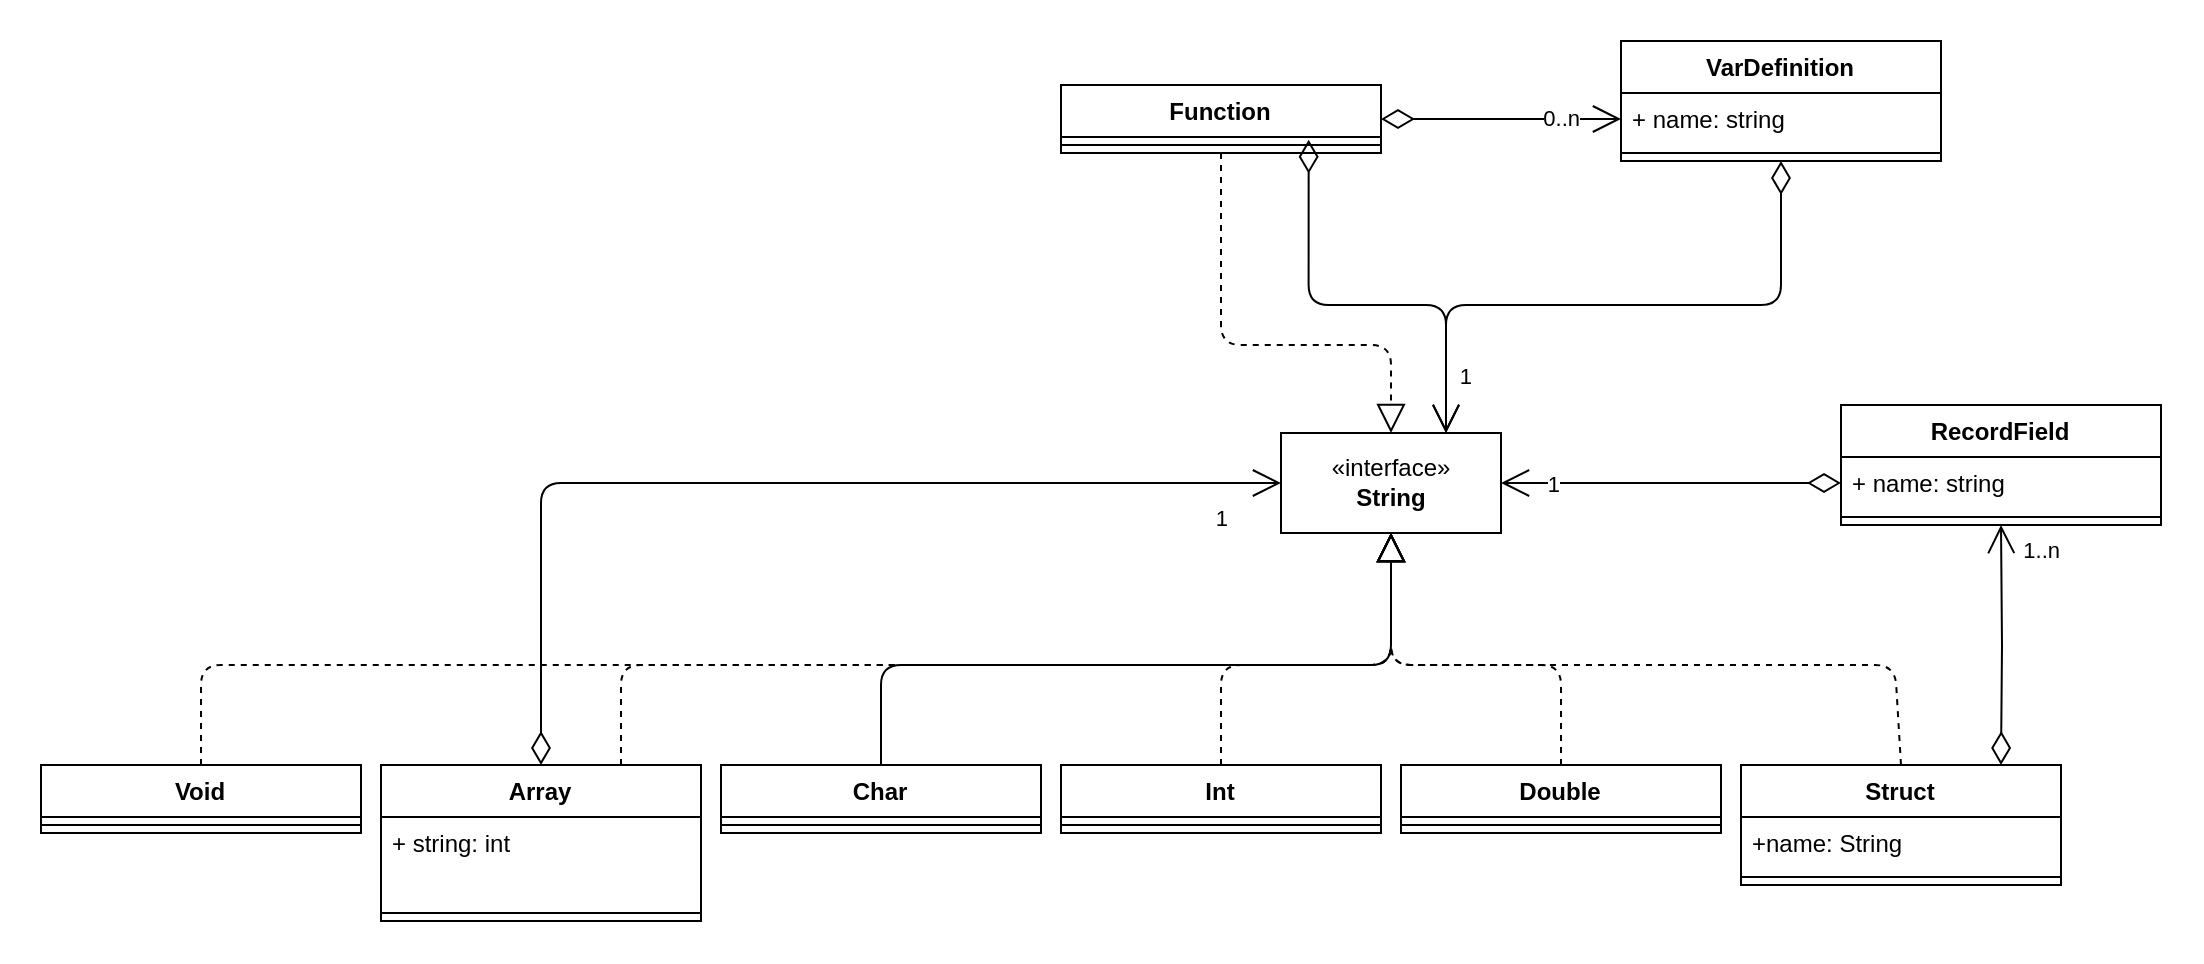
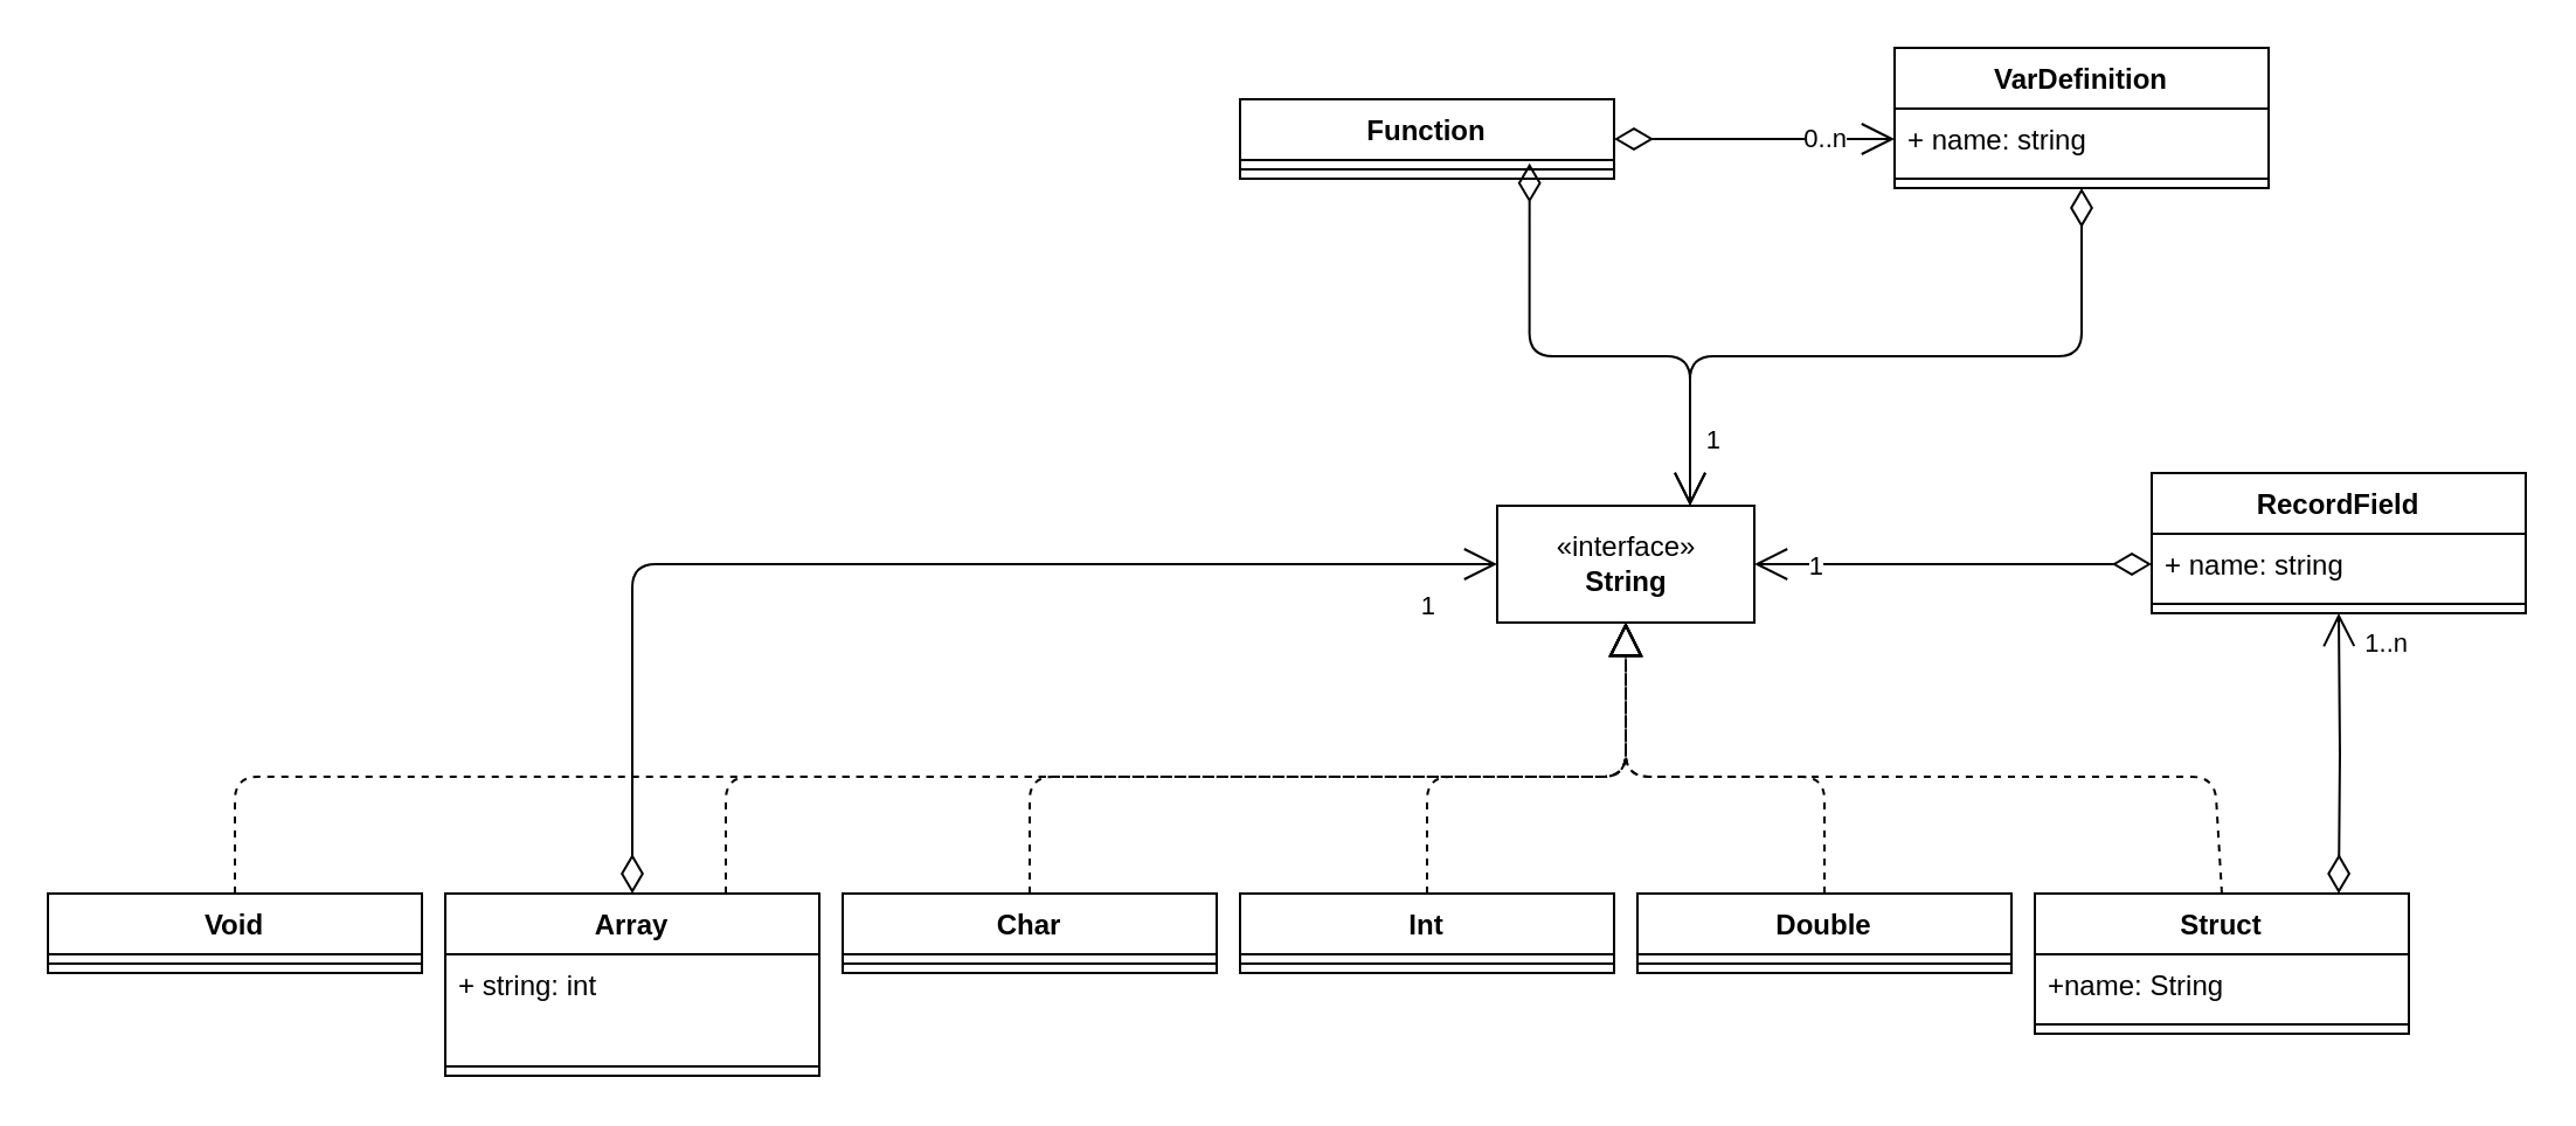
  <mxCell id="0" />
  <mxCell id="1" parent="0" />
  <mxCell id="2" value="«interface»&lt;br&gt;&lt;b&gt;String&lt;/b&gt;" style="html=1;" parent="1" vertex="1"><mxGeometry x="640" y="216" width="110" height="50" as="geometry" /></mxCell>
  <mxCell id="3" value="Int" style="swimlane;fontStyle=1;align=center;verticalAlign=top;childLayout=stackLayout;horizontal=1;startSize=26;horizontalStack=0;resizeParent=1;resizeParentMax=0;resizeLast=0;collapsible=1;marginBottom=0;" parent="1" vertex="1"><mxGeometry x="530" y="382" width="160" height="34" as="geometry"><mxRectangle x="330" y="250" width="50" height="26" as="alternateBounds" /></mxGeometry></mxCell>
  <mxCell id="4" value="" style="line;strokeWidth=1;fillColor=none;align=left;verticalAlign=middle;spacingTop=-1;spacingLeft=3;spacingRight=3;rotatable=0;labelPosition=right;points=[];portConstraint=eastwest;" parent="3" vertex="1"><mxGeometry y="26" width="160" height="8" as="geometry" /></mxCell>
  <mxCell id="5" value="Char" style="swimlane;fontStyle=1;align=center;verticalAlign=top;childLayout=stackLayout;horizontal=1;startSize=26;horizontalStack=0;resizeParent=1;resizeParentMax=0;resizeLast=0;collapsible=1;marginBottom=0;" parent="1" vertex="1"><mxGeometry x="360" y="382" width="160" height="34" as="geometry" /></mxCell>
  <mxCell id="6" value="" style="line;strokeWidth=1;fillColor=none;align=left;verticalAlign=middle;spacingTop=-1;spacingLeft=3;spacingRight=3;rotatable=0;labelPosition=right;points=[];portConstraint=eastwest;" parent="5" vertex="1"><mxGeometry y="26" width="160" height="8" as="geometry" /></mxCell>
  <mxCell id="7" value="Double" style="swimlane;fontStyle=1;align=center;verticalAlign=top;childLayout=stackLayout;horizontal=1;startSize=26;horizontalStack=0;resizeParent=1;resizeParentMax=0;resizeLast=0;collapsible=1;marginBottom=0;" parent="1" vertex="1"><mxGeometry x="700" y="382" width="160" height="34" as="geometry" /></mxCell>
  <mxCell id="8" value="" style="line;strokeWidth=1;fillColor=none;align=left;verticalAlign=middle;spacingTop=-1;spacingLeft=3;spacingRight=3;rotatable=0;labelPosition=right;points=[];portConstraint=eastwest;" parent="7" vertex="1"><mxGeometry y="26" width="160" height="8" as="geometry" /></mxCell>
  <mxCell id="9" value="Struct" style="swimlane;fontStyle=1;align=center;verticalAlign=top;childLayout=stackLayout;horizontal=1;startSize=26;horizontalStack=0;resizeParent=1;resizeParentMax=0;resizeLast=0;collapsible=1;marginBottom=0;" parent="1" vertex="1"><mxGeometry x="870" y="382" width="160" height="60" as="geometry" /></mxCell>
  <mxCell id="10" value="+name: String" style="text;strokeColor=none;fillColor=none;align=left;verticalAlign=top;spacingLeft=4;spacingRight=4;overflow=hidden;rotatable=0;points=[[0,0.5],[1,0.5]];portConstraint=eastwest;" parent="9" vertex="1"><mxGeometry y="26" width="160" height="26" as="geometry" /></mxCell>
  <mxCell id="11" value="" style="line;strokeWidth=1;fillColor=none;align=left;verticalAlign=middle;spacingTop=-1;spacingLeft=3;spacingRight=3;rotatable=0;labelPosition=right;points=[];portConstraint=eastwest;" parent="9" vertex="1"><mxGeometry y="52" width="160" height="8" as="geometry" /></mxCell>
- <mxCell id="12" value="" style="endArrow=block;dashed=0;endFill=0;endSize=12;html=1;rounded=1;entryX=0.5;entryY=1;entryDx=0;entryDy=0;exitX=0.5;exitY=0;exitDx=0;exitDy=0;" parent="1" source="5" target="2" edge="1"><mxGeometry width="160" relative="1" as="geometry"><mxPoint x="530" y="422" as="sourcePoint" /><mxPoint x="690" y="422" as="targetPoint" /><Array as="points"><mxPoint x="440" y="332" /><mxPoint x="695" y="332" /></Array></mxGeometry></mxCell>
+ <mxCell id="12" value="" style="endArrow=block;dashed=1;endFill=0;endSize=12;html=1;rounded=1;entryX=0.5;entryY=1;entryDx=0;entryDy=0;exitX=0.5;exitY=0;exitDx=0;exitDy=0;" parent="1" source="5" target="2" edge="1"><mxGeometry width="160" relative="1" as="geometry"><mxPoint x="530" y="422" as="sourcePoint" /><mxPoint x="690" y="422" as="targetPoint" /><Array as="points"><mxPoint x="440" y="332" /><mxPoint x="695" y="332" /></Array></mxGeometry></mxCell>
  <mxCell id="13" value="" style="endArrow=block;dashed=1;endFill=0;endSize=12;html=1;rounded=1;entryX=0.5;entryY=1;entryDx=0;entryDy=0;exitX=0.5;exitY=0;exitDx=0;exitDy=0;" parent="1" source="3" target="2" edge="1"><mxGeometry width="160" relative="1" as="geometry"><mxPoint x="450" y="392" as="sourcePoint" /><mxPoint x="705" y="272" as="targetPoint" /><Array as="points"><mxPoint x="610" y="332" /><mxPoint x="695" y="332" /></Array></mxGeometry></mxCell>
  <mxCell id="14" value="" style="endArrow=block;dashed=1;endFill=0;endSize=12;html=1;rounded=1;entryX=0.5;entryY=1;entryDx=0;entryDy=0;exitX=0.5;exitY=0;exitDx=0;exitDy=0;" parent="1" source="7" target="2" edge="1"><mxGeometry width="160" relative="1" as="geometry"><mxPoint x="620" y="392" as="sourcePoint" /><mxPoint x="705" y="272" as="targetPoint" /><Array as="points"><mxPoint x="780" y="332" /><mxPoint x="695" y="332" /></Array></mxGeometry></mxCell>
  <mxCell id="15" value="" style="endArrow=block;dashed=1;endFill=0;endSize=12;html=1;rounded=1;entryX=0.5;entryY=1;entryDx=0;entryDy=0;exitX=0.5;exitY=0;exitDx=0;exitDy=0;" parent="1" source="9" target="2" edge="1"><mxGeometry width="160" relative="1" as="geometry"><mxPoint x="790" y="392" as="sourcePoint" /><mxPoint x="705" y="272" as="targetPoint" /><Array as="points"><mxPoint x="947" y="332" /><mxPoint x="695" y="332" /></Array></mxGeometry></mxCell>
  <mxCell id="16" value="" style="endArrow=open;html=1;endSize=12;startArrow=diamondThin;startSize=14;startFill=0;edgeStyle=orthogonalEdgeStyle;rounded=0;entryX=0.5;entryY=1;entryDx=0;entryDy=0;" parent="1" target="35" edge="1"><mxGeometry relative="1" as="geometry"><mxPoint x="1000" y="382" as="sourcePoint" /><mxPoint x="690" y="422" as="targetPoint" /></mxGeometry></mxCell>
  <mxCell id="17" value="1..n" style="edgeLabel;resizable=0;html=1;align=right;verticalAlign=top;" parent="16" connectable="0" vertex="1"><mxGeometry x="1" relative="1" as="geometry"><mxPoint x="30" as="offset" /></mxGeometry></mxCell>
  <mxCell id="18" value="Array" style="swimlane;fontStyle=1;align=center;verticalAlign=top;childLayout=stackLayout;horizontal=1;startSize=26;horizontalStack=0;resizeParent=1;resizeParentMax=0;resizeLast=0;collapsible=1;marginBottom=0;" parent="1" vertex="1"><mxGeometry x="190" y="382" width="160" height="78" as="geometry" /></mxCell>
  <mxCell id="19" value="+ string: int&#10;" style="text;strokeColor=none;fillColor=none;align=left;verticalAlign=top;spacingLeft=4;spacingRight=4;overflow=hidden;rotatable=0;points=[[0,0.5],[1,0.5]];portConstraint=eastwest;" parent="18" vertex="1"><mxGeometry y="26" width="160" height="44" as="geometry" /></mxCell>
  <mxCell id="20" value="" style="line;strokeWidth=1;fillColor=none;align=left;verticalAlign=middle;spacingTop=-1;spacingLeft=3;spacingRight=3;rotatable=0;labelPosition=right;points=[];portConstraint=eastwest;" parent="18" vertex="1"><mxGeometry y="70" width="160" height="8" as="geometry" /></mxCell>
  <mxCell id="21" value="" style="endArrow=open;html=1;endSize=12;startArrow=diamondThin;startSize=14;startFill=0;edgeStyle=orthogonalEdgeStyle;exitX=0.5;exitY=0;exitDx=0;exitDy=0;entryX=0;entryY=0.5;entryDx=0;entryDy=0;rounded=1;" parent="1" source="18" target="2" edge="1"><mxGeometry x="-0.01" y="-35" relative="1" as="geometry"><mxPoint x="530" y="422" as="sourcePoint" /><mxPoint x="690" y="422" as="targetPoint" /><mxPoint as="offset" /></mxGeometry></mxCell>
  <mxCell id="22" value="1" style="edgeLabel;resizable=0;html=1;align=right;verticalAlign=top;" parent="21" connectable="0" vertex="1"><mxGeometry x="1" relative="1" as="geometry"><mxPoint x="-26" y="5" as="offset" /></mxGeometry></mxCell>
  <mxCell id="23" value="" style="endArrow=block;dashed=1;endFill=0;endSize=12;html=1;rounded=1;entryX=0.5;entryY=1;entryDx=0;entryDy=0;exitX=0.75;exitY=0;exitDx=0;exitDy=0;jumpStyle=none;" parent="1" source="18" target="2" edge="1"><mxGeometry width="160" relative="1" as="geometry"><mxPoint x="450" y="392" as="sourcePoint" /><mxPoint x="705" y="272" as="targetPoint" /><Array as="points"><mxPoint x="310" y="332" /><mxPoint x="695" y="332" /></Array></mxGeometry></mxCell>
  <mxCell id="24" value="Function" style="swimlane;fontStyle=1;align=center;verticalAlign=top;childLayout=stackLayout;horizontal=1;startSize=26;horizontalStack=0;resizeParent=1;resizeParentMax=0;resizeLast=0;collapsible=1;marginBottom=0;" parent="1" vertex="1"><mxGeometry x="530" y="42" width="160" height="34" as="geometry" /></mxCell>
  <mxCell id="25" value="" style="line;strokeWidth=1;fillColor=none;align=left;verticalAlign=middle;spacingTop=-1;spacingLeft=3;spacingRight=3;rotatable=0;labelPosition=right;points=[];portConstraint=eastwest;" parent="24" vertex="1"><mxGeometry y="26" width="160" height="8" as="geometry" /></mxCell>
- <mxCell id="26" value="" style="endArrow=block;dashed=1;endFill=0;endSize=12;html=1;rounded=1;entryX=0.5;entryY=0;entryDx=0;entryDy=0;exitX=0.5;exitY=1;exitDx=0;exitDy=0;" parent="1" source="24" target="2" edge="1"><mxGeometry width="160" relative="1" as="geometry"><mxPoint x="604.08" y="132.936" as="sourcePoint" /><mxPoint x="700" y="262" as="targetPoint" /><Array as="points"><mxPoint x="610" y="172" /><mxPoint x="695" y="172" /></Array></mxGeometry></mxCell>
  <mxCell id="27" value="" style="endArrow=open;html=1;endSize=12;startArrow=diamondThin;startSize=14;startFill=0;edgeStyle=orthogonalEdgeStyle;rounded=1;entryX=0.75;entryY=0;entryDx=0;entryDy=0;exitX=0.774;exitY=0.167;exitDx=0;exitDy=0;exitPerimeter=0;" parent="1" target="2" edge="1" source="25"><mxGeometry relative="1" as="geometry"><mxPoint x="656" y="82" as="sourcePoint" /><mxPoint x="700" y="262" as="targetPoint" /><Array as="points"><mxPoint x="654" y="152" /><mxPoint x="723" y="152" /></Array></mxGeometry></mxCell>
  <mxCell id="28" value="1" style="edgeLabel;resizable=0;html=1;align=right;verticalAlign=top;" parent="27" connectable="0" vertex="1"><mxGeometry x="1" relative="1" as="geometry"><mxPoint x="13" y="-41" as="offset" /></mxGeometry></mxCell>
  <mxCell id="29" value="VarDefinition" style="swimlane;fontStyle=1;align=center;verticalAlign=top;childLayout=stackLayout;horizontal=1;startSize=26;horizontalStack=0;resizeParent=1;resizeParentMax=0;resizeLast=0;collapsible=1;marginBottom=0;" parent="1" vertex="1"><mxGeometry x="810" y="20" width="160" height="60" as="geometry" /></mxCell>
  <mxCell id="30" value="+ name: string&#10;" style="text;strokeColor=none;fillColor=none;align=left;verticalAlign=top;spacingLeft=4;spacingRight=4;overflow=hidden;rotatable=0;points=[[0,0.5],[1,0.5]];portConstraint=eastwest;" parent="29" vertex="1"><mxGeometry y="26" width="160" height="26" as="geometry" /></mxCell>
  <mxCell id="31" value="" style="line;strokeWidth=1;fillColor=none;align=left;verticalAlign=middle;spacingTop=-1;spacingLeft=3;spacingRight=3;rotatable=0;labelPosition=right;points=[];portConstraint=eastwest;" parent="29" vertex="1"><mxGeometry y="52" width="160" height="8" as="geometry" /></mxCell>
  <mxCell id="32" value="" style="endArrow=open;html=1;endSize=12;startArrow=diamondThin;startSize=14;startFill=0;edgeStyle=orthogonalEdgeStyle;rounded=0;exitX=1;exitY=0.5;exitDx=0;exitDy=0;entryX=0;entryY=0.5;entryDx=0;entryDy=0;" parent="1" source="24" target="30" edge="1"><mxGeometry relative="1" as="geometry"><mxPoint x="540" y="262" as="sourcePoint" /><mxPoint x="700" y="262" as="targetPoint" /></mxGeometry></mxCell>
  <mxCell id="33" value="0..n" style="edgeLabel;resizable=0;html=1;align=right;verticalAlign=top;" parent="32" connectable="0" vertex="1"><mxGeometry x="1" relative="1" as="geometry"><mxPoint x="-20" y="-13" as="offset" /></mxGeometry></mxCell>
  <mxCell id="34" value="" style="endArrow=open;html=1;endSize=12;startArrow=diamondThin;startSize=14;startFill=0;edgeStyle=orthogonalEdgeStyle;rounded=1;exitX=0.5;exitY=1;exitDx=0;exitDy=0;entryX=0.75;entryY=0;entryDx=0;entryDy=0;" parent="1" source="29" target="2" edge="1"><mxGeometry relative="1" as="geometry"><mxPoint x="540" y="262" as="sourcePoint" /><mxPoint x="700" y="262" as="targetPoint" /><Array as="points"><mxPoint x="890" y="152" /><mxPoint x="723" y="152" /></Array></mxGeometry></mxCell>
  <mxCell id="35" value="RecordField" style="swimlane;fontStyle=1;align=center;verticalAlign=top;childLayout=stackLayout;horizontal=1;startSize=26;horizontalStack=0;resizeParent=1;resizeParentMax=0;resizeLast=0;collapsible=1;marginBottom=0;" parent="1" vertex="1"><mxGeometry x="920" y="202" width="160" height="60" as="geometry" /></mxCell>
  <mxCell id="36" value="+ name: string" style="text;strokeColor=none;fillColor=none;align=left;verticalAlign=top;spacingLeft=4;spacingRight=4;overflow=hidden;rotatable=0;points=[[0,0.5],[1,0.5]];portConstraint=eastwest;" parent="35" vertex="1"><mxGeometry y="26" width="160" height="26" as="geometry" /></mxCell>
  <mxCell id="37" value="" style="line;strokeWidth=1;fillColor=none;align=left;verticalAlign=middle;spacingTop=-1;spacingLeft=3;spacingRight=3;rotatable=0;labelPosition=right;points=[];portConstraint=eastwest;" parent="35" vertex="1"><mxGeometry y="52" width="160" height="8" as="geometry" /></mxCell>
  <mxCell id="38" value="" style="endArrow=open;html=1;endSize=12;startArrow=diamondThin;startSize=14;startFill=0;edgeStyle=orthogonalEdgeStyle;rounded=0;entryX=1;entryY=0.5;entryDx=0;entryDy=0;exitX=0;exitY=0.5;exitDx=0;exitDy=0;" parent="1" source="36" target="2" edge="1"><mxGeometry relative="1" as="geometry"><mxPoint x="910" y="237" as="sourcePoint" /><mxPoint x="700" y="342" as="targetPoint" /></mxGeometry></mxCell>
  <mxCell id="39" value="1" style="edgeLabel;resizable=0;html=1;align=right;verticalAlign=top;" parent="38" connectable="0" vertex="1"><mxGeometry x="1" relative="1" as="geometry"><mxPoint x="30" y="-12" as="offset" /></mxGeometry></mxCell>
  <mxCell id="40" value="Void" style="swimlane;fontStyle=1;align=center;verticalAlign=top;childLayout=stackLayout;horizontal=1;startSize=26;horizontalStack=0;resizeParent=1;resizeParentMax=0;resizeLast=0;collapsible=1;marginBottom=0;" vertex="1" parent="1"><mxGeometry x="20" y="382" width="160" height="34" as="geometry" /></mxCell>
  <mxCell id="41" value="" style="line;strokeWidth=1;fillColor=none;align=left;verticalAlign=middle;spacingTop=-1;spacingLeft=3;spacingRight=3;rotatable=0;labelPosition=right;points=[];portConstraint=eastwest;" vertex="1" parent="40"><mxGeometry y="26" width="160" height="8" as="geometry" /></mxCell>
  <mxCell id="42" value="" style="endArrow=block;dashed=1;endFill=0;endSize=12;html=1;rounded=1;edgeStyle=orthogonalEdgeStyle;entryX=0.5;entryY=1;entryDx=0;entryDy=0;exitX=0.5;exitY=0;exitDx=0;exitDy=0;" edge="1" parent="1" source="40" target="2"><mxGeometry width="160" relative="1" as="geometry"><mxPoint x="560" y="192" as="sourcePoint" /><mxPoint x="720" y="192" as="targetPoint" /><Array as="points"><mxPoint x="100" y="332" /><mxPoint x="695" y="332" /></Array></mxGeometry></mxCell>
